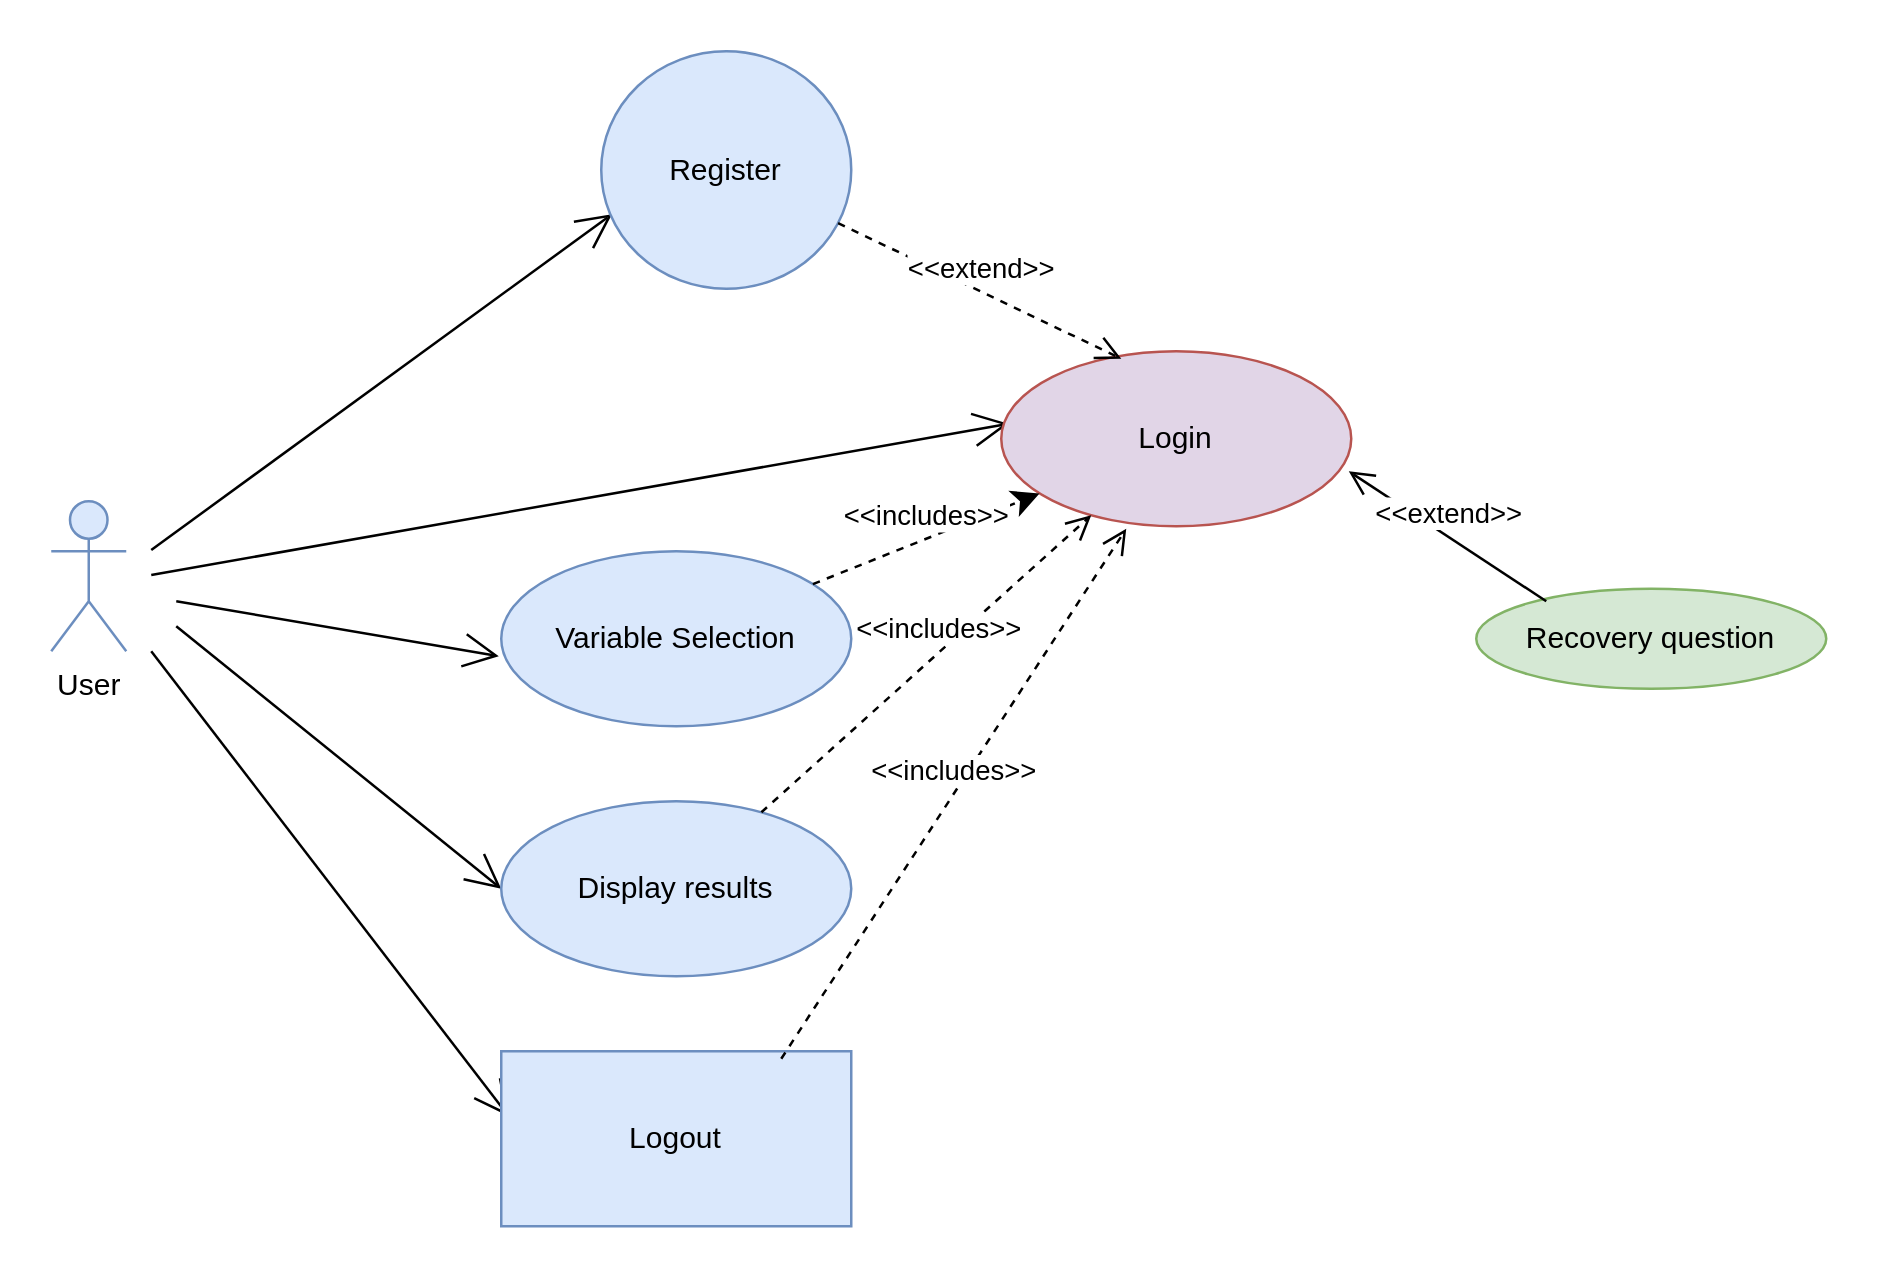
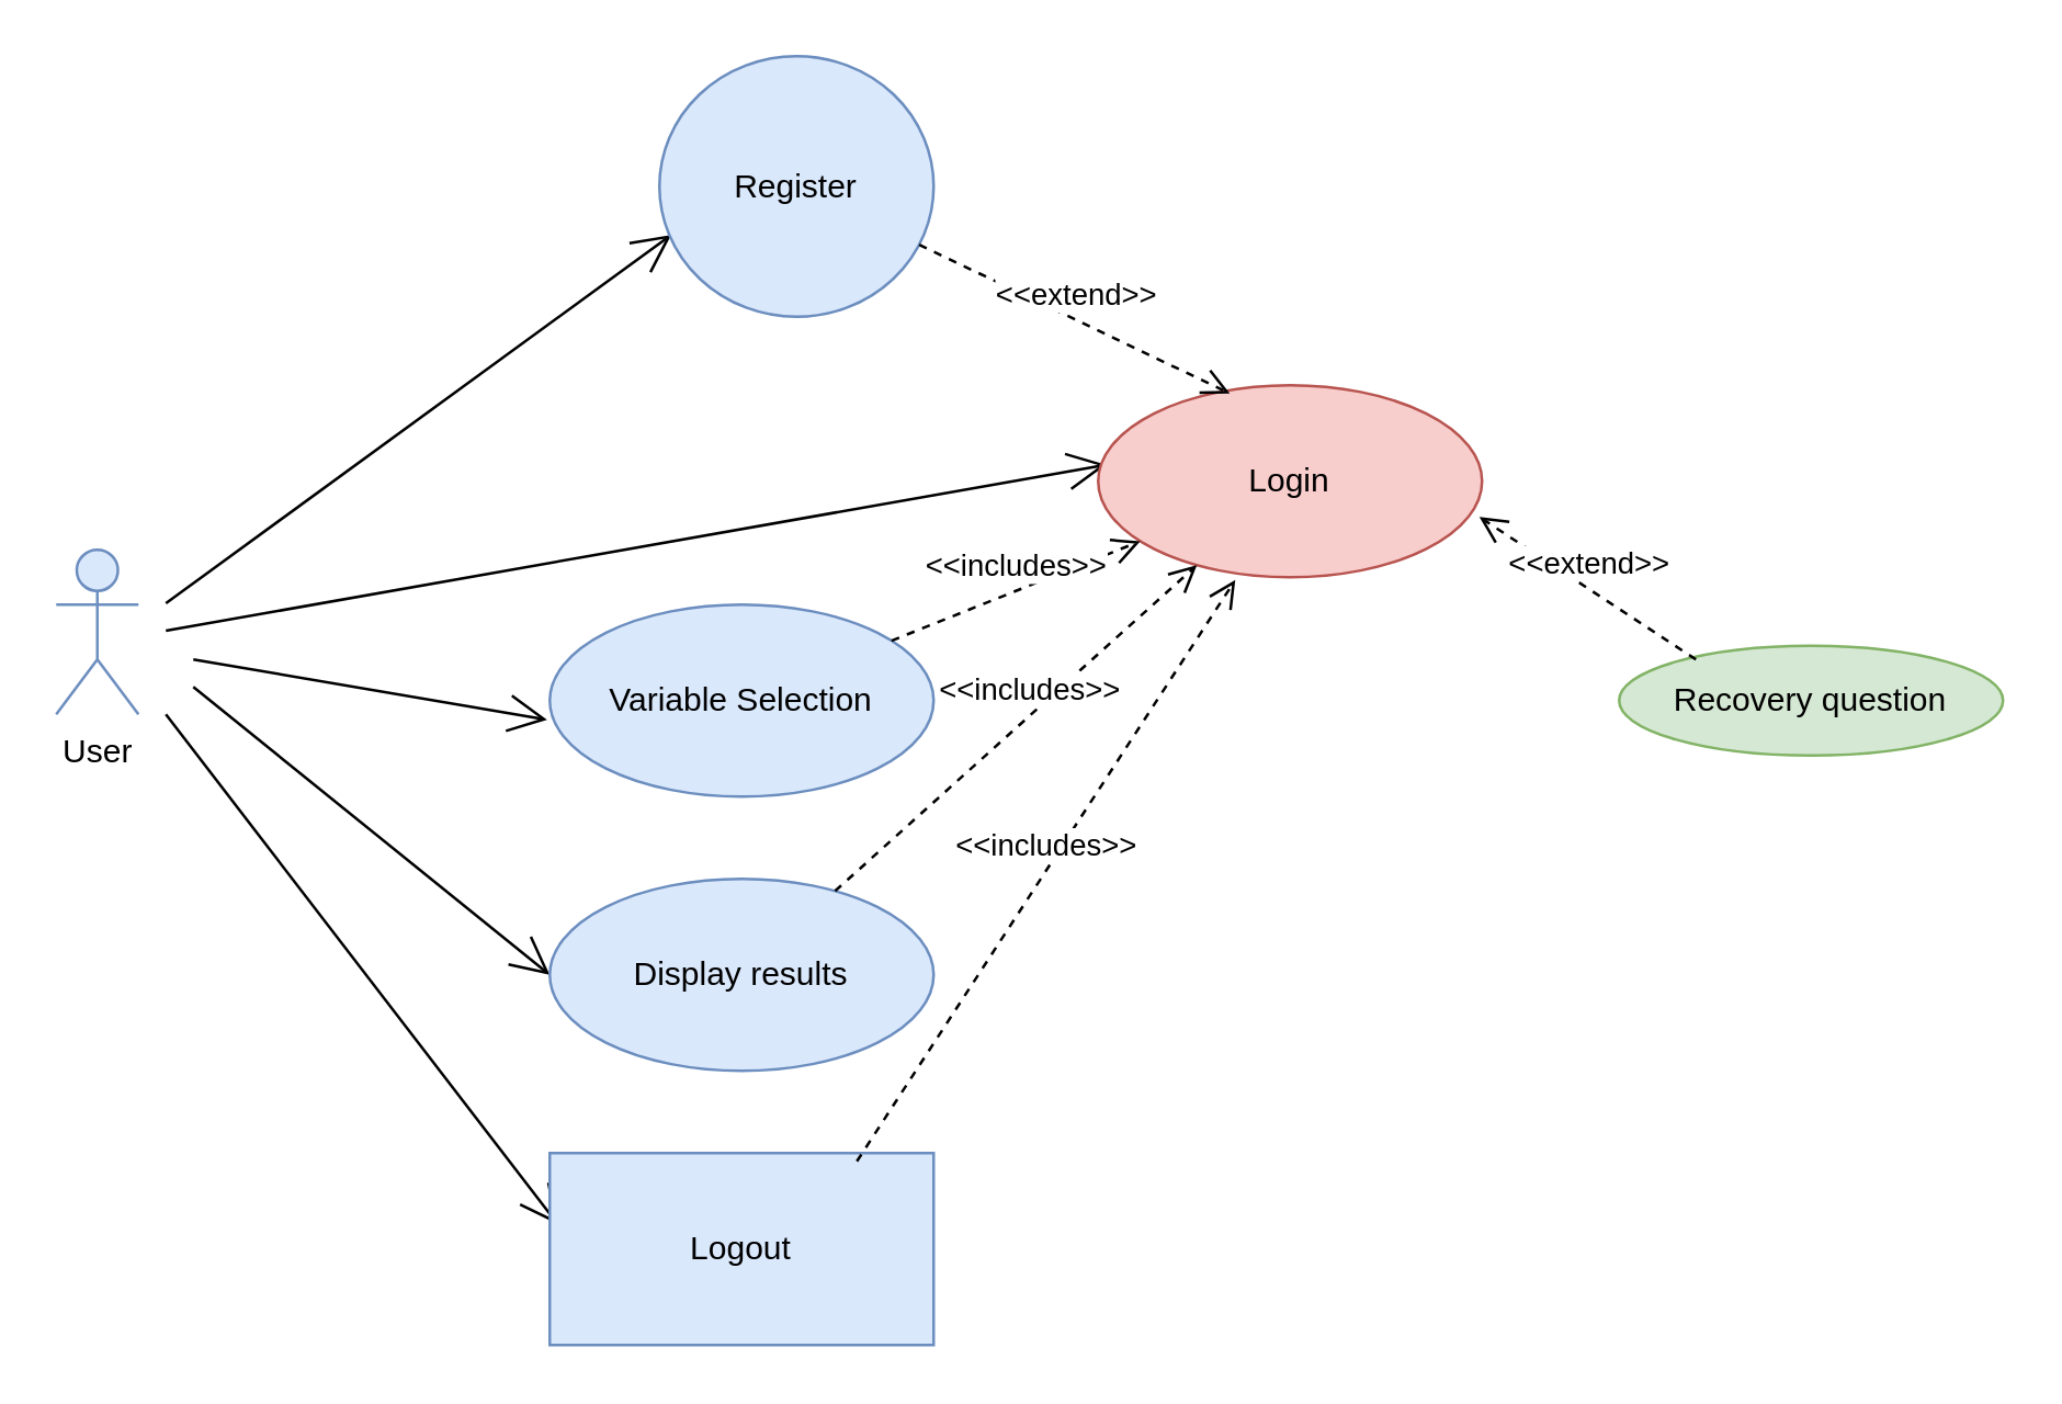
  <mxCell id="0" />
  <mxCell id="1" parent="0" />
  <mxCell id="2" value="User" style="shape=umlActor;verticalLabelPosition=bottom;labelBackgroundColor=#ffffff;verticalAlign=top;html=1;fillColor=#dae8fc;strokeColor=#6c8ebf;" vertex="1" parent="1"><mxGeometry x="20" y="200" width="30" height="60" as="geometry" /></mxCell>
  <mxCell id="3" value="" style="endArrow=open;endFill=1;endSize=12;html=1;entryX=0.043;entryY=0.686;entryDx=0;entryDy=0;entryPerimeter=0;" edge="1" parent="1" target="9"><mxGeometry width="160" relative="1" as="geometry"><mxPoint x="60" y="219.5" as="sourcePoint" /><mxPoint x="198" y="85" as="targetPoint" /></mxGeometry></mxCell>
  <mxCell id="4" value="" style="endArrow=open;endFill=1;endSize=12;html=1;entryX=0.021;entryY=0.414;entryDx=0;entryDy=0;entryPerimeter=0;" edge="1" parent="1" target="10"><mxGeometry width="160" relative="1" as="geometry"><mxPoint x="60" y="229.5" as="sourcePoint" /><mxPoint x="400" y="170" as="targetPoint" /><Array as="points" /></mxGeometry></mxCell>
  <mxCell id="5" value="" style="endArrow=open;endFill=1;endSize=12;html=1;entryX=0.021;entryY=0.371;entryDx=0;entryDy=0;entryPerimeter=0;" edge="1" parent="1" target="8"><mxGeometry width="160" relative="1" as="geometry"><mxPoint x="60" y="260" as="sourcePoint" /><mxPoint x="230" y="340" as="targetPoint" /></mxGeometry></mxCell>
  <mxCell id="6" value="" style="endArrow=open;endFill=1;endSize=12;html=1;entryX=-0.007;entryY=0.6;entryDx=0;entryDy=0;entryPerimeter=0;" edge="1" parent="1" target="7"><mxGeometry width="160" relative="1" as="geometry"><mxPoint x="70" y="240" as="sourcePoint" /><mxPoint x="260" y="260" as="targetPoint" /></mxGeometry></mxCell>
  <mxCell id="7" value="Variable Selection" style="ellipse;whiteSpace=wrap;html=1;fillColor=#dae8fc;strokeColor=#6c8ebf;" vertex="1" parent="1"><mxGeometry x="200" y="220" width="140" height="70" as="geometry" /></mxCell>
  <mxCell id="8" value="Logout" style="whiteSpace=wrap;html=1;fillColor=#dae8fc;strokeColor=#6c8ebf;rounded=0;" vertex="1" parent="1"><mxGeometry x="200" y="420" width="140" height="70" as="geometry" /></mxCell>
  <mxCell id="9" value="Register" style="ellipse;whiteSpace=wrap;html=1;align=center;fillColor=#dae8fc;strokeColor=#6c8ebf;" vertex="1" parent="1"><mxGeometry x="240" y="20" width="100" height="95" as="geometry" /></mxCell>
- <mxCell id="10" value="&lt;div align=&quot;center&quot;&gt;Login&lt;/div&gt;" style="ellipse;whiteSpace=wrap;html=1;align=center;fillColor=#e1d5e7;strokeColor=#b85450;" vertex="1" parent="1"><mxGeometry x="400" y="140" width="140" height="70" as="geometry" /></mxCell>
+ <mxCell id="10" value="&lt;div align=&quot;center&quot;&gt;Login&lt;/div&gt;" style="ellipse;whiteSpace=wrap;html=1;align=center;fillColor=#f8cecc;strokeColor=#b85450;" vertex="1" parent="1"><mxGeometry x="400" y="140" width="140" height="70" as="geometry" /></mxCell>
  <mxCell id="11" value="&amp;lt;&amp;lt;extend&amp;gt;&amp;gt;" style="html=1;verticalAlign=bottom;endArrow=open;dashed=1;endSize=8;entryX=0.343;entryY=0.043;entryDx=0;entryDy=0;entryPerimeter=0;" edge="1" parent="1" source="9" target="10"><mxGeometry relative="1" as="geometry"><mxPoint x="580" y="180" as="sourcePoint" /><mxPoint x="500" y="180" as="targetPoint" /></mxGeometry></mxCell>
  <mxCell id="12" value="" style="endArrow=open;endFill=1;endSize=12;html=1;entryX=0;entryY=0.5;entryDx=0;entryDy=0;" edge="1" parent="1" target="13"><mxGeometry width="160" relative="1" as="geometry"><mxPoint x="70" y="250" as="sourcePoint" /><mxPoint x="240" y="310" as="targetPoint" /></mxGeometry></mxCell>
  <mxCell id="13" value="Display results" style="ellipse;whiteSpace=wrap;html=1;fillColor=#dae8fc;strokeColor=#6c8ebf;" vertex="1" parent="1"><mxGeometry x="200" y="320" width="140" height="70" as="geometry" /></mxCell>
- <mxCell id="14" value="&amp;lt;&amp;lt;includes&amp;gt;&amp;gt;" style="html=1;verticalAlign=bottom;endArrow=classic;dashed=1;endSize=8;" edge="1" parent="1" source="7" target="10"><mxGeometry relative="1" as="geometry"><mxPoint x="410" y="250" as="sourcePoint" /><mxPoint x="240" y="425" as="targetPoint" /></mxGeometry></mxCell>
+ <mxCell id="14" value="&amp;lt;&amp;lt;includes&amp;gt;&amp;gt;" style="html=1;verticalAlign=bottom;endArrow=open;dashed=1;endSize=8;" edge="1" parent="1" source="7" target="10"><mxGeometry relative="1" as="geometry"><mxPoint x="410" y="250" as="sourcePoint" /><mxPoint x="240" y="425" as="targetPoint" /></mxGeometry></mxCell>
  <mxCell id="15" value="&amp;lt;&amp;lt;includes&amp;gt;&amp;gt;" style="html=1;verticalAlign=bottom;endArrow=open;dashed=1;endSize=8;" edge="1" parent="1" source="13" target="10"><mxGeometry x="0.086" relative="1" as="geometry"><mxPoint x="400" y="310" as="sourcePoint" /><mxPoint x="420" y="230" as="targetPoint" /><Array as="points" /><mxPoint as="offset" /></mxGeometry></mxCell>
  <mxCell id="16" value="&amp;lt;&amp;lt;includes&amp;gt;&amp;gt;" style="html=1;verticalAlign=bottom;endArrow=open;dashed=1;endSize=8;exitX=0.8;exitY=0.043;exitDx=0;exitDy=0;exitPerimeter=0;" edge="1" parent="1" source="8"><mxGeometry relative="1" as="geometry"><mxPoint x="390" y="360" as="sourcePoint" /><mxPoint x="450" y="211" as="targetPoint" /></mxGeometry></mxCell>
  <mxCell id="17" value="Recovery question" style="ellipse;whiteSpace=wrap;html=1;align=center;fillColor=#d5e8d4;strokeColor=#82b366;" vertex="1" parent="1"><mxGeometry x="590" y="235" width="140" height="40" as="geometry" /></mxCell>
- <mxCell id="18" value="&amp;lt;&amp;lt;extend&amp;gt;&amp;gt;" style="html=1;verticalAlign=bottom;endArrow=open;dashed=0;endSize=8;entryX=0.993;entryY=0.686;entryDx=0;entryDy=0;entryPerimeter=0;exitX=0.2;exitY=0.125;exitDx=0;exitDy=0;exitPerimeter=0;" edge="1" parent="1" source="17" target="10"><mxGeometry relative="1" as="geometry"><mxPoint x="620" y="230" as="sourcePoint" /><mxPoint x="714.828" y="290.467" as="targetPoint" /></mxGeometry></mxCell>
+ <mxCell id="18" value="&amp;lt;&amp;lt;extend&amp;gt;&amp;gt;" style="html=1;verticalAlign=bottom;endArrow=open;dashed=1;endSize=8;entryX=0.993;entryY=0.686;entryDx=0;entryDy=0;entryPerimeter=0;exitX=0.2;exitY=0.125;exitDx=0;exitDy=0;exitPerimeter=0;" edge="1" parent="1" source="17" target="10"><mxGeometry relative="1" as="geometry"><mxPoint x="620" y="230" as="sourcePoint" /><mxPoint x="714.828" y="290.467" as="targetPoint" /></mxGeometry></mxCell>
